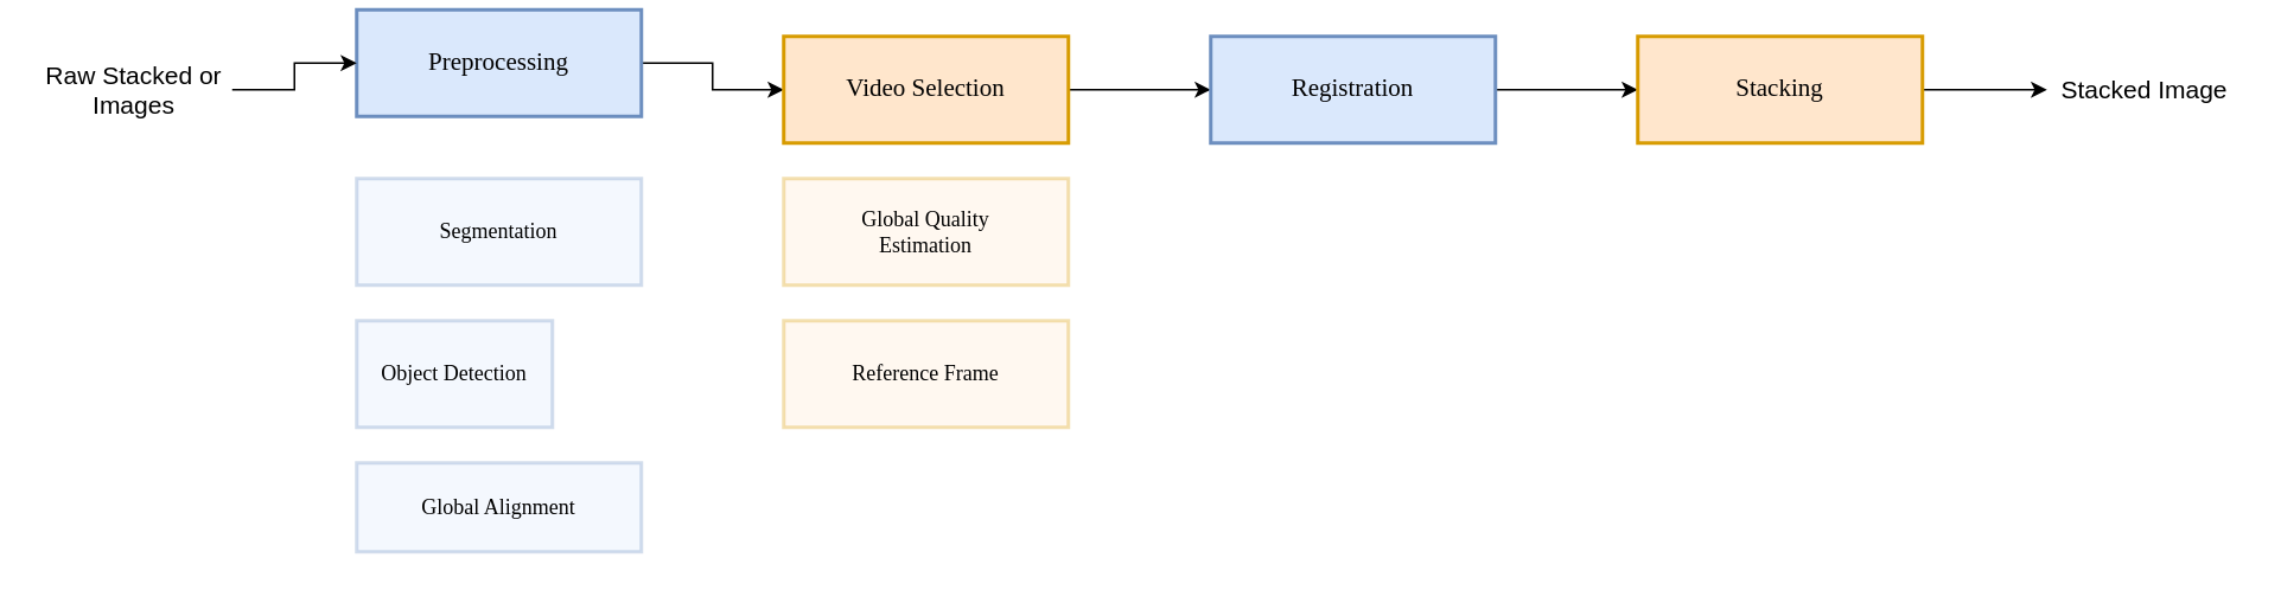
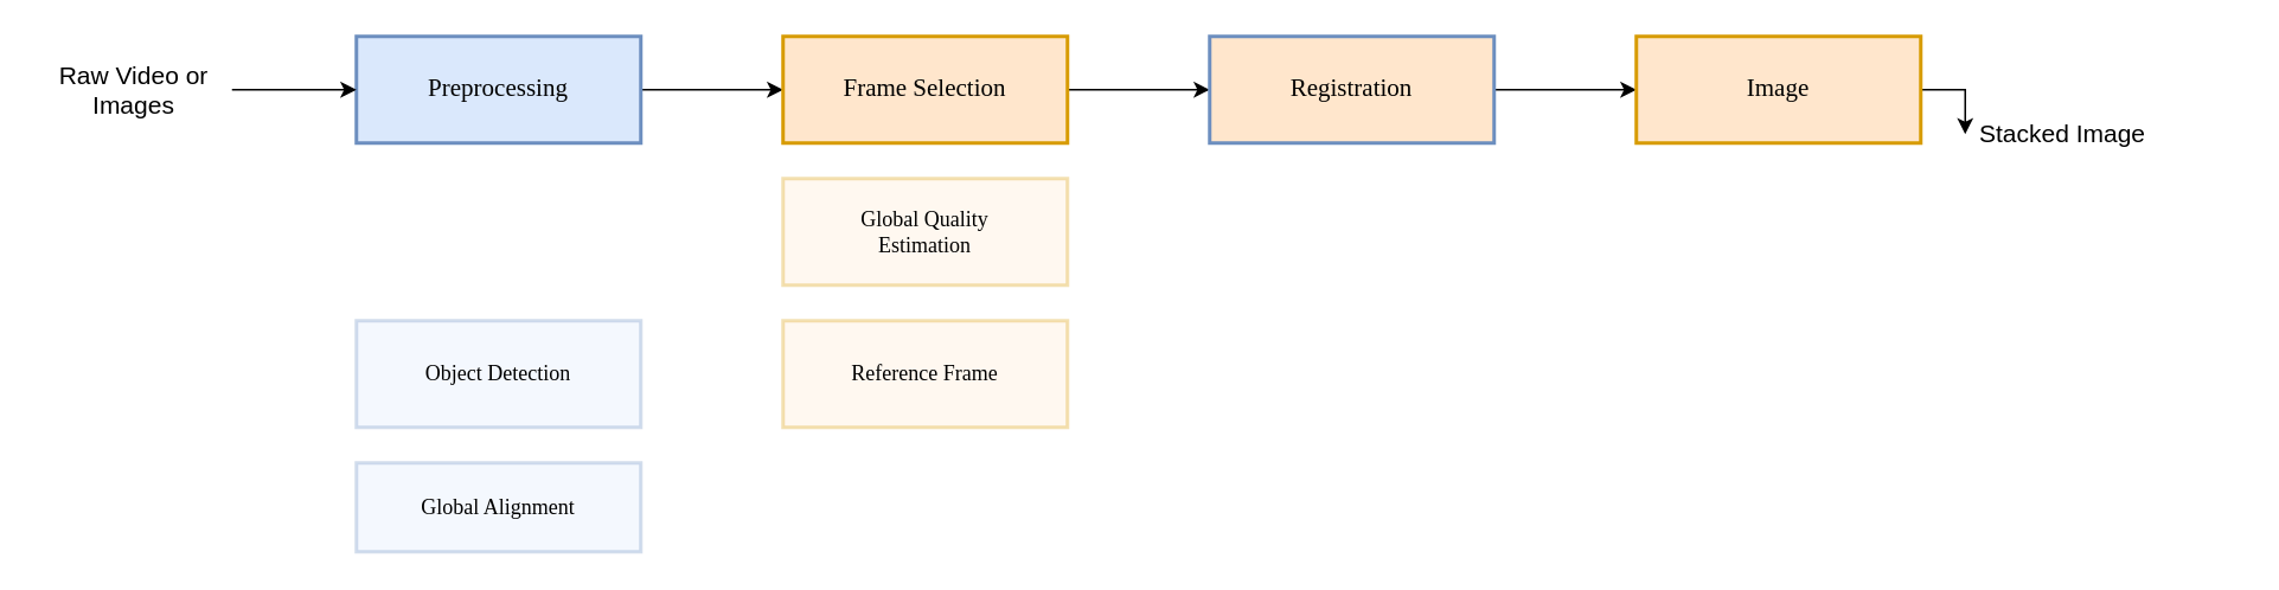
  <mxCell id="0" />
  <mxCell id="1" parent="0" />
  <mxCell id="2" style="edgeStyle=orthogonalEdgeStyle;rounded=0;orthogonalLoop=1;jettySize=auto;html=1;exitX=1;exitY=0.5;exitDx=0;exitDy=0;entryX=0;entryY=0.5;entryDx=0;entryDy=0;" edge="1" parent="1" source="3" target="5"><mxGeometry relative="1" as="geometry" /></mxCell>
- <mxCell id="3" value="Preprocessing" style="rounded=0;whiteSpace=wrap;html=1;fontFamily=Verdana;fillColor=#dae8fc;strokeColor=#6c8ebf;strokeWidth=2;fontStyle=0;fontSize=14;" vertex="1" parent="1"><mxGeometry x="200" y="5" width="160" height="60" as="geometry" /></mxCell>
+ <mxCell id="3" value="Preprocessing" style="rounded=0;whiteSpace=wrap;html=1;fontFamily=Verdana;fillColor=#dae8fc;strokeColor=#6c8ebf;strokeWidth=2;fontStyle=0;fontSize=14;" vertex="1" parent="1"><mxGeometry x="200" y="20" width="160" height="60" as="geometry" /></mxCell>
  <mxCell id="4" style="edgeStyle=orthogonalEdgeStyle;rounded=0;orthogonalLoop=1;jettySize=auto;html=1;exitX=1;exitY=0.5;exitDx=0;exitDy=0;entryX=0;entryY=0.5;entryDx=0;entryDy=0;" edge="1" parent="1" source="5" target="7"><mxGeometry relative="1" as="geometry" /></mxCell>
- <mxCell id="5" value="Video Selection" style="rounded=0;whiteSpace=wrap;html=1;fontFamily=Verdana;fillColor=#ffe6cc;strokeColor=#d79b00;strokeWidth=2;fontStyle=0;fontSize=14;" vertex="1" parent="1"><mxGeometry x="440" y="20" width="160" height="60" as="geometry" /></mxCell>
+ <mxCell id="5" value="Frame Selection" style="rounded=0;whiteSpace=wrap;html=1;fontFamily=Verdana;fillColor=#ffe6cc;strokeColor=#d79b00;strokeWidth=2;fontStyle=0;fontSize=14;" vertex="1" parent="1"><mxGeometry x="440" y="20" width="160" height="60" as="geometry" /></mxCell>
  <mxCell id="6" style="edgeStyle=orthogonalEdgeStyle;rounded=0;orthogonalLoop=1;jettySize=auto;html=1;exitX=1;exitY=0.5;exitDx=0;exitDy=0;entryX=0;entryY=0.5;entryDx=0;entryDy=0;" edge="1" parent="1" source="7" target="9"><mxGeometry relative="1" as="geometry" /></mxCell>
- <mxCell id="7" value="Registration" style="rounded=0;whiteSpace=wrap;html=1;fontFamily=Verdana;fillColor=#dae8fc;strokeColor=#6c8ebf;strokeWidth=2;fontStyle=0;fontSize=14;" vertex="1" parent="1"><mxGeometry x="680" y="20" width="160" height="60" as="geometry" /></mxCell>
+ <mxCell id="7" value="Registration" style="rounded=0;whiteSpace=wrap;html=1;fontFamily=Verdana;fillColor=#ffe6cc;strokeColor=#6c8ebf;strokeWidth=2;fontStyle=0;fontSize=14;" vertex="1" parent="1"><mxGeometry x="680" y="20" width="160" height="60" as="geometry" /></mxCell>
  <mxCell id="8" style="edgeStyle=orthogonalEdgeStyle;rounded=0;orthogonalLoop=1;jettySize=auto;html=1;exitX=1;exitY=0.5;exitDx=0;exitDy=0;entryX=0;entryY=0.5;entryDx=0;entryDy=0;" edge="1" parent="1" source="9" target="16"><mxGeometry relative="1" as="geometry" /></mxCell>
- <mxCell id="9" value="Stacking" style="rounded=0;whiteSpace=wrap;html=1;fontFamily=Verdana;fillColor=#ffe6cc;strokeColor=#d79b00;strokeWidth=2;fontStyle=0;fontSize=14;" vertex="1" parent="1"><mxGeometry x="920" y="20" width="160" height="60" as="geometry" /></mxCell>
- <mxCell id="10" value="Segmentation" style="rounded=0;whiteSpace=wrap;html=1;fontFamily=Verdana;fillColor=#dae8fc;strokeColor=#6c8ebf;strokeWidth=2;opacity=30;fontSize=12;" vertex="1" parent="1"><mxGeometry x="200" y="100" width="160" height="60" as="geometry" /></mxCell>
+ <mxCell id="9" value="Image" style="rounded=0;whiteSpace=wrap;html=1;fontFamily=Verdana;fillColor=#ffe6cc;strokeColor=#d79b00;strokeWidth=2;fontStyle=0;fontSize=14;" vertex="1" parent="1"><mxGeometry x="920" y="20" width="160" height="60" as="geometry" /></mxCell>
  <mxCell id="11" value="Global Quality&lt;br&gt;Estimation" style="rounded=0;whiteSpace=wrap;html=1;fontFamily=Verdana;fillColor=#ffe6cc;strokeColor=#d79b00;strokeWidth=2;opacity=30;fontSize=12;" vertex="1" parent="1"><mxGeometry x="440" y="100" width="160" height="60" as="geometry" /></mxCell>
  <mxCell id="12" value="Reference Frame" style="rounded=0;whiteSpace=wrap;html=1;fontFamily=Verdana;fillColor=#ffe6cc;strokeColor=#d79b00;strokeWidth=2;opacity=30;fontSize=12;" vertex="1" parent="1"><mxGeometry x="440" y="180" width="160" height="60" as="geometry" /></mxCell>
- <mxCell id="13" value="Object Detection" style="rounded=0;whiteSpace=wrap;html=1;fontFamily=Verdana;fillColor=#dae8fc;strokeColor=#6c8ebf;strokeWidth=2;opacity=30;fontSize=12;" vertex="1" parent="1"><mxGeometry x="200" y="180" width="110" height="60" as="geometry" /></mxCell>
+ <mxCell id="13" value="Object Detection" style="rounded=0;whiteSpace=wrap;html=1;fontFamily=Verdana;fillColor=#dae8fc;strokeColor=#6c8ebf;strokeWidth=2;opacity=30;fontSize=12;" vertex="1" parent="1"><mxGeometry x="200" y="180" width="160" height="60" as="geometry" /></mxCell>
  <mxCell id="14" style="edgeStyle=orthogonalEdgeStyle;rounded=0;orthogonalLoop=1;jettySize=auto;html=1;exitX=1;exitY=0.5;exitDx=0;exitDy=0;entryX=0;entryY=0.5;entryDx=0;entryDy=0;" edge="1" parent="1" source="15" target="3"><mxGeometry relative="1" as="geometry" /></mxCell>
- <mxCell id="15" value="Raw Stacked or Images" style="text;html=1;strokeColor=none;fillColor=none;align=center;verticalAlign=middle;whiteSpace=wrap;rounded=0;fontSize=14;" vertex="1" parent="1"><mxGeometry x="20" y="20" width="110" height="60" as="geometry" /></mxCell>
- <mxCell id="16" value="Stacked Image" style="text;html=1;strokeColor=none;fillColor=none;align=center;verticalAlign=middle;whiteSpace=wrap;rounded=0;fontSize=14;" vertex="1" parent="1"><mxGeometry x="1150" y="20" width="110" height="60" as="geometry" /></mxCell>
+ <mxCell id="15" value="Raw Video or Images" style="text;html=1;strokeColor=none;fillColor=none;align=center;verticalAlign=middle;whiteSpace=wrap;rounded=0;fontSize=14;" vertex="1" parent="1"><mxGeometry x="20" y="20" width="110" height="60" as="geometry" /></mxCell>
+ <mxCell id="16" value="Stacked Image" style="text;html=1;strokeColor=none;fillColor=none;align=center;verticalAlign=middle;whiteSpace=wrap;rounded=0;fontSize=14;" vertex="1" parent="1"><mxGeometry x="1105" y="45" width="110" height="60" as="geometry" /></mxCell>
  <mxCell id="17" value="Global Alignment" style="rounded=0;whiteSpace=wrap;html=1;fontFamily=Verdana;fillColor=#dae8fc;strokeColor=#6c8ebf;strokeWidth=2;opacity=30;fontSize=12;" vertex="1" parent="1"><mxGeometry x="200" y="260" width="160" height="50" as="geometry" /></mxCell>
